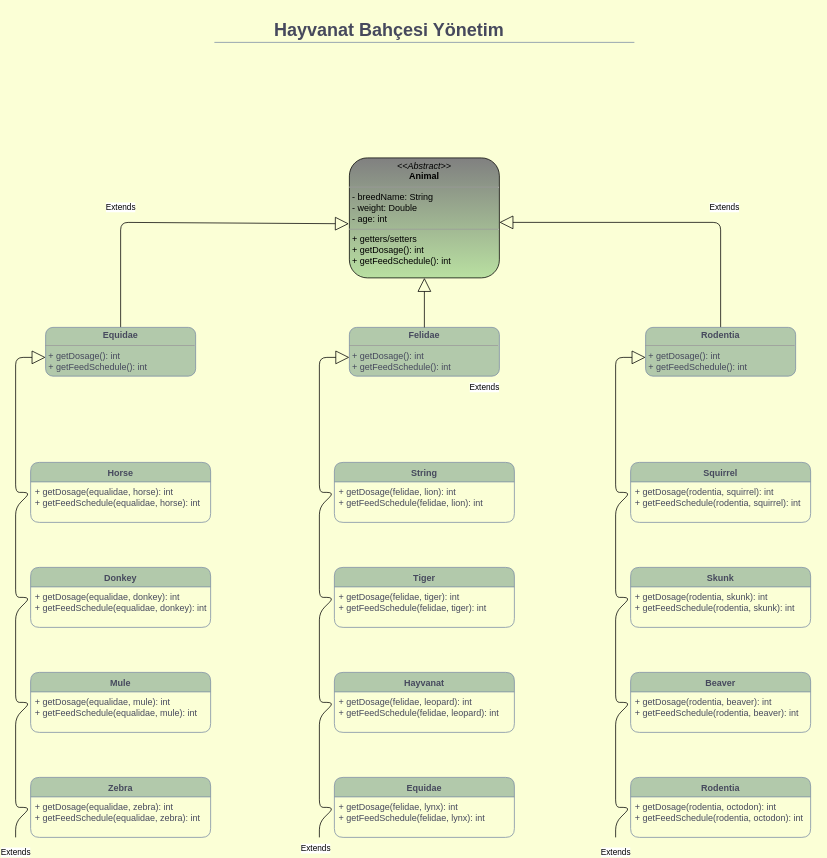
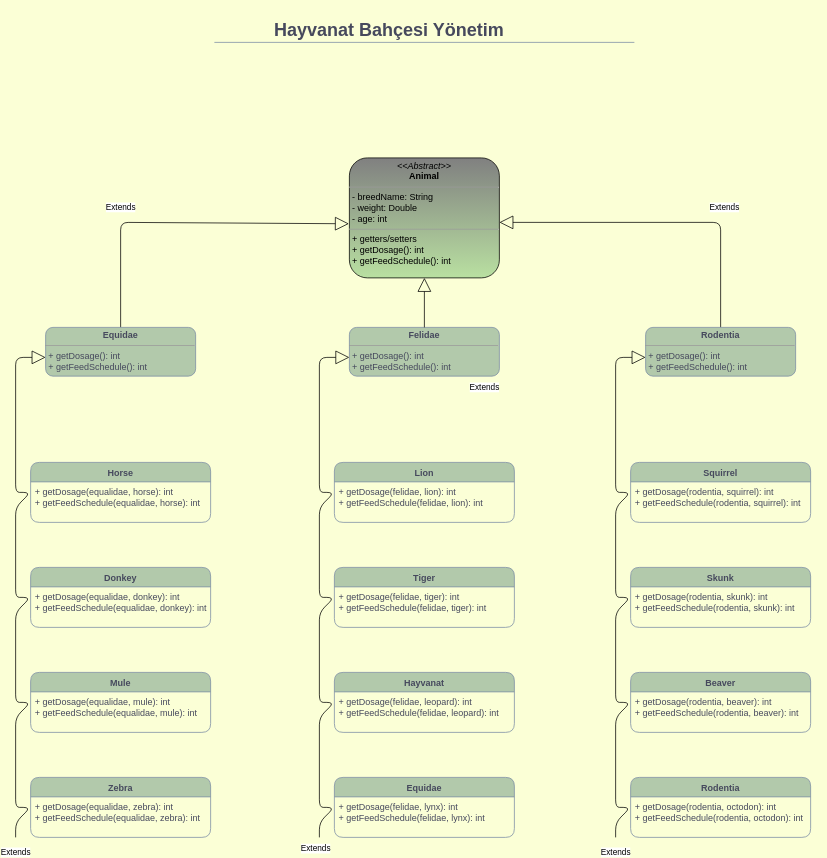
  <mxCell id="0" />
  <mxCell id="1" parent="0" />
  <mxCell id="2" value="&lt;h1&gt;Hayvanat Bahçesi Yönetim Octodon&lt;/h1&gt;" style="text;html=1;strokeColor=none;fillColor=none;spacing=5;spacingTop=-20;whiteSpace=wrap;overflow=hidden;rounded=1;fontColor=#46495D;" vertex="1" parent="1"><mxGeometry x="360" y="20" width="410" height="40" as="geometry" /></mxCell>
  <mxCell id="3" value="&lt;p style=&quot;margin:0px;margin-top:4px;text-align:center;&quot;&gt;&lt;i&gt;&amp;lt;&amp;lt;Abstract&amp;gt;&amp;gt;&lt;/i&gt;&lt;br&gt;&lt;b&gt;Animal&lt;/b&gt;&lt;/p&gt;&lt;hr size=&quot;1&quot;&gt;&lt;p style=&quot;margin:0px;margin-left:4px;&quot;&gt;- breedName: String&lt;br&gt;- weight: Double&lt;/p&gt;&lt;p style=&quot;margin:0px;margin-left:4px;&quot;&gt;- age: int&lt;/p&gt;&lt;hr size=&quot;1&quot;&gt;&lt;p style=&quot;margin:0px;margin-left:4px;&quot;&gt;+ getters/setters&lt;/p&gt;&lt;p style=&quot;margin:0px;margin-left:4px;&quot;&gt;+ getDosage(): int&lt;br&gt;+ getFeedSchedule(): int&lt;/p&gt;" style="verticalAlign=top;align=left;overflow=fill;fontSize=12;fontFamily=Helvetica;html=1;rounded=1;fillColor=#808080;strokeColor=#000000;gradientColor=#B9E0A1;" vertex="1" parent="1"><mxGeometry x="465" y="210" width="200" height="160" as="geometry" /></mxCell>
  <mxCell id="4" value="&lt;p style=&quot;margin:0px;margin-top:4px;text-align:center;&quot;&gt;&lt;b&gt;Felidae&lt;/b&gt;&lt;/p&gt;&lt;hr size=&quot;1&quot;&gt;&lt;p style=&quot;margin:0px;margin-left:4px;&quot;&gt;+ getDosage(): int&lt;br&gt;+ getFeedSchedule(): int&amp;nbsp;&lt;/p&gt;&lt;hr size=&quot;1&quot;&gt;&lt;p style=&quot;margin:0px;margin-left:4px;&quot;&gt;&lt;br&gt;&lt;/p&gt;" style="verticalAlign=top;align=left;overflow=fill;fontSize=12;fontFamily=Helvetica;html=1;rounded=1;fillColor=#B2C9AB;strokeColor=#788AA3;fontColor=#46495D;" vertex="1" parent="1"><mxGeometry x="465" y="436" width="200" height="65" as="geometry" /></mxCell>
  <mxCell id="5" value="" style="line;strokeWidth=1;fillColor=none;align=left;verticalAlign=middle;spacingTop=-1;spacingLeft=3;spacingRight=3;rotatable=0;labelPosition=right;points=[];portConstraint=eastwest;strokeColor=#788AA3;rounded=1;fontColor=#46495D;" vertex="1" parent="1"><mxGeometry x="285" y="52" width="560" height="8" as="geometry" /></mxCell>
- <mxCell id="6" value="String" style="swimlane;fontStyle=1;align=center;verticalAlign=top;childLayout=stackLayout;horizontal=1;startSize=26;horizontalStack=0;resizeParent=1;resizeParentMax=0;resizeLast=0;collapsible=1;marginBottom=0;rounded=1;fillColor=#B2C9AB;strokeColor=#788AA3;fontColor=#46495D;" vertex="1" parent="1"><mxGeometry x="445" y="616" width="240" height="80" as="geometry" /></mxCell>
+ <mxCell id="6" value="Lion" style="swimlane;fontStyle=1;align=center;verticalAlign=top;childLayout=stackLayout;horizontal=1;startSize=26;horizontalStack=0;resizeParent=1;resizeParentMax=0;resizeLast=0;collapsible=1;marginBottom=0;rounded=1;fillColor=#B2C9AB;strokeColor=#788AA3;fontColor=#46495D;" vertex="1" parent="1"><mxGeometry x="445" y="616" width="240" height="80" as="geometry" /></mxCell>
  <mxCell id="7" value="+ getDosage(felidae, lion): int&#10;+ getFeedSchedule(felidae, lion): int " style="text;strokeColor=none;fillColor=none;align=left;verticalAlign=top;spacingLeft=4;spacingRight=4;overflow=hidden;rotatable=0;points=[[0,0.5],[1,0.5]];portConstraint=eastwest;rounded=1;fontColor=#46495D;" vertex="1" parent="6"><mxGeometry y="26" width="240" height="54" as="geometry" /></mxCell>
  <mxCell id="8" value="Squirrel" style="swimlane;fontStyle=1;align=center;verticalAlign=top;childLayout=stackLayout;horizontal=1;startSize=26;horizontalStack=0;resizeParent=1;resizeParentMax=0;resizeLast=0;collapsible=1;marginBottom=0;rounded=1;fillColor=#B2C9AB;strokeColor=#788AA3;fontColor=#46495D;" vertex="1" parent="1"><mxGeometry x="840" y="616" width="240" height="80" as="geometry" /></mxCell>
  <mxCell id="9" value="+ getDosage(rodentia, squirrel): int&#10;+ getFeedSchedule(rodentia, squirrel): int " style="text;strokeColor=none;fillColor=none;align=left;verticalAlign=top;spacingLeft=4;spacingRight=4;overflow=hidden;rotatable=0;points=[[0,0.5],[1,0.5]];portConstraint=eastwest;rounded=1;fontColor=#46495D;" vertex="1" parent="8"><mxGeometry y="26" width="240" height="54" as="geometry" /></mxCell>
  <mxCell id="10" value="Horse" style="swimlane;fontStyle=1;align=center;verticalAlign=top;childLayout=stackLayout;horizontal=1;startSize=26;horizontalStack=0;resizeParent=1;resizeParentMax=0;resizeLast=0;collapsible=1;marginBottom=0;rounded=1;fillColor=#B2C9AB;strokeColor=#788AA3;fontColor=#46495D;" vertex="1" parent="1"><mxGeometry x="40" y="616" width="240" height="80" as="geometry" /></mxCell>
  <mxCell id="11" value="+ getDosage(equalidae, horse): int&#10;+ getFeedSchedule(equalidae, horse): int " style="text;strokeColor=none;fillColor=none;align=left;verticalAlign=top;spacingLeft=4;spacingRight=4;overflow=hidden;rotatable=0;points=[[0,0.5],[1,0.5]];portConstraint=eastwest;rounded=1;fontColor=#46495D;" vertex="1" parent="10"><mxGeometry y="26" width="240" height="54" as="geometry" /></mxCell>
  <mxCell id="12" value="Donkey" style="swimlane;fontStyle=1;align=center;verticalAlign=top;childLayout=stackLayout;horizontal=1;startSize=26;horizontalStack=0;resizeParent=1;resizeParentMax=0;resizeLast=0;collapsible=1;marginBottom=0;rounded=1;fillColor=#B2C9AB;strokeColor=#788AA3;fontColor=#46495D;" vertex="1" parent="1"><mxGeometry x="40" y="756" width="240" height="80" as="geometry" /></mxCell>
  <mxCell id="13" value="+ getDosage(equalidae, donkey): int&#10;+ getFeedSchedule(equalidae, donkey): int " style="text;strokeColor=none;fillColor=none;align=left;verticalAlign=top;spacingLeft=4;spacingRight=4;overflow=hidden;rotatable=0;points=[[0,0.5],[1,0.5]];portConstraint=eastwest;rounded=1;fontColor=#46495D;" vertex="1" parent="12"><mxGeometry y="26" width="240" height="54" as="geometry" /></mxCell>
  <mxCell id="14" value="Mule" style="swimlane;fontStyle=1;align=center;verticalAlign=top;childLayout=stackLayout;horizontal=1;startSize=26;horizontalStack=0;resizeParent=1;resizeParentMax=0;resizeLast=0;collapsible=1;marginBottom=0;rounded=1;fillColor=#B2C9AB;strokeColor=#788AA3;fontColor=#46495D;" vertex="1" parent="1"><mxGeometry x="40" y="896" width="240" height="80" as="geometry" /></mxCell>
  <mxCell id="15" value="+ getDosage(equalidae, mule): int&#10;+ getFeedSchedule(equalidae, mule): int " style="text;strokeColor=none;fillColor=none;align=left;verticalAlign=top;spacingLeft=4;spacingRight=4;overflow=hidden;rotatable=0;points=[[0,0.5],[1,0.5]];portConstraint=eastwest;rounded=1;fontColor=#46495D;" vertex="1" parent="14"><mxGeometry y="26" width="240" height="54" as="geometry" /></mxCell>
  <mxCell id="16" value="Zebra" style="swimlane;fontStyle=1;align=center;verticalAlign=top;childLayout=stackLayout;horizontal=1;startSize=26;horizontalStack=0;resizeParent=1;resizeParentMax=0;resizeLast=0;collapsible=1;marginBottom=0;rounded=1;fillColor=#B2C9AB;strokeColor=#788AA3;fontColor=#46495D;" vertex="1" parent="1"><mxGeometry x="40" y="1036" width="240" height="80" as="geometry" /></mxCell>
  <mxCell id="17" value="+ getDosage(equalidae, zebra): int&#10;+ getFeedSchedule(equalidae, zebra): int " style="text;strokeColor=none;fillColor=none;align=left;verticalAlign=top;spacingLeft=4;spacingRight=4;overflow=hidden;rotatable=0;points=[[0,0.5],[1,0.5]];portConstraint=eastwest;rounded=1;fontColor=#46495D;" vertex="1" parent="16"><mxGeometry y="26" width="240" height="54" as="geometry" /></mxCell>
  <mxCell id="18" value="Tiger" style="swimlane;fontStyle=1;align=center;verticalAlign=top;childLayout=stackLayout;horizontal=1;startSize=26;horizontalStack=0;resizeParent=1;resizeParentMax=0;resizeLast=0;collapsible=1;marginBottom=0;rounded=1;fillColor=#B2C9AB;strokeColor=#788AA3;fontColor=#46495D;" vertex="1" parent="1"><mxGeometry x="445" y="756" width="240" height="80" as="geometry" /></mxCell>
  <mxCell id="19" value="+ getDosage(felidae, tiger): int&#10;+ getFeedSchedule(felidae, tiger): int " style="text;strokeColor=none;fillColor=none;align=left;verticalAlign=top;spacingLeft=4;spacingRight=4;overflow=hidden;rotatable=0;points=[[0,0.5],[1,0.5]];portConstraint=eastwest;rounded=1;fontColor=#46495D;" vertex="1" parent="18"><mxGeometry y="26" width="240" height="54" as="geometry" /></mxCell>
  <mxCell id="20" value="Hayvanat" style="swimlane;fontStyle=1;align=center;verticalAlign=top;childLayout=stackLayout;horizontal=1;startSize=26;horizontalStack=0;resizeParent=1;resizeParentMax=0;resizeLast=0;collapsible=1;marginBottom=0;rounded=1;fillColor=#B2C9AB;strokeColor=#788AA3;fontColor=#46495D;" vertex="1" parent="1"><mxGeometry x="445" y="896" width="240" height="80" as="geometry" /></mxCell>
  <mxCell id="21" value="+ getDosage(felidae, leopard): int&#10;+ getFeedSchedule(felidae, leopard): int " style="text;strokeColor=none;fillColor=none;align=left;verticalAlign=top;spacingLeft=4;spacingRight=4;overflow=hidden;rotatable=0;points=[[0,0.5],[1,0.5]];portConstraint=eastwest;rounded=1;fontColor=#46495D;" vertex="1" parent="20"><mxGeometry y="26" width="240" height="54" as="geometry" /></mxCell>
  <mxCell id="22" value="Equidae" style="swimlane;fontStyle=1;align=center;verticalAlign=top;childLayout=stackLayout;horizontal=1;startSize=26;horizontalStack=0;resizeParent=1;resizeParentMax=0;resizeLast=0;collapsible=1;marginBottom=0;rounded=1;fillColor=#B2C9AB;strokeColor=#788AA3;fontColor=#46495D;" vertex="1" parent="1"><mxGeometry x="445" y="1036" width="240" height="80" as="geometry" /></mxCell>
  <mxCell id="23" value="+ getDosage(felidae, lynx): int&#10;+ getFeedSchedule(felidae, lynx): int " style="text;strokeColor=none;fillColor=none;align=left;verticalAlign=top;spacingLeft=4;spacingRight=4;overflow=hidden;rotatable=0;points=[[0,0.5],[1,0.5]];portConstraint=eastwest;rounded=1;fontColor=#46495D;" vertex="1" parent="22"><mxGeometry y="26" width="240" height="54" as="geometry" /></mxCell>
  <mxCell id="24" value="Skunk" style="swimlane;fontStyle=1;align=center;verticalAlign=top;childLayout=stackLayout;horizontal=1;startSize=26;horizontalStack=0;resizeParent=1;resizeParentMax=0;resizeLast=0;collapsible=1;marginBottom=0;rounded=1;fillColor=#B2C9AB;strokeColor=#788AA3;fontColor=#46495D;" vertex="1" parent="1"><mxGeometry x="840" y="756" width="240" height="80" as="geometry" /></mxCell>
  <mxCell id="25" value="+ getDosage(rodentia, skunk): int&#10;+ getFeedSchedule(rodentia, skunk): int " style="text;strokeColor=none;fillColor=none;align=left;verticalAlign=top;spacingLeft=4;spacingRight=4;overflow=hidden;rotatable=0;points=[[0,0.5],[1,0.5]];portConstraint=eastwest;rounded=1;fontColor=#46495D;" vertex="1" parent="24"><mxGeometry y="26" width="240" height="54" as="geometry" /></mxCell>
  <mxCell id="26" value="Beaver" style="swimlane;fontStyle=1;align=center;verticalAlign=top;childLayout=stackLayout;horizontal=1;startSize=26;horizontalStack=0;resizeParent=1;resizeParentMax=0;resizeLast=0;collapsible=1;marginBottom=0;rounded=1;fillColor=#B2C9AB;strokeColor=#788AA3;fontColor=#46495D;" vertex="1" parent="1"><mxGeometry x="840" y="896" width="240" height="80" as="geometry" /></mxCell>
  <mxCell id="27" value="+ getDosage(rodentia, beaver): int&#10;+ getFeedSchedule(rodentia, beaver): int " style="text;strokeColor=none;fillColor=none;align=left;verticalAlign=top;spacingLeft=4;spacingRight=4;overflow=hidden;rotatable=0;points=[[0,0.5],[1,0.5]];portConstraint=eastwest;rounded=1;fontColor=#46495D;" vertex="1" parent="26"><mxGeometry y="26" width="240" height="54" as="geometry" /></mxCell>
  <mxCell id="28" value="Rodentia" style="swimlane;fontStyle=1;align=center;verticalAlign=top;childLayout=stackLayout;horizontal=1;startSize=26;horizontalStack=0;resizeParent=1;resizeParentMax=0;resizeLast=0;collapsible=1;marginBottom=0;rounded=1;fillColor=#B2C9AB;strokeColor=#788AA3;fontColor=#46495D;" vertex="1" parent="1"><mxGeometry x="840" y="1036" width="240" height="80" as="geometry" /></mxCell>
  <mxCell id="29" value="+ getDosage(rodentia, octodon): int&#10;+ getFeedSchedule(rodentia, octodon): int " style="text;strokeColor=none;fillColor=none;align=left;verticalAlign=top;spacingLeft=4;spacingRight=4;overflow=hidden;rotatable=0;points=[[0,0.5],[1,0.5]];portConstraint=eastwest;rounded=1;fontColor=#46495D;" vertex="1" parent="28"><mxGeometry y="26" width="240" height="54" as="geometry" /></mxCell>
  <mxCell id="30" value="Extends" style="endArrow=block;endSize=16;endFill=0;html=1;rounded=1;elbow=vertical;exitX=0.5;exitY=0;exitDx=0;exitDy=0;entryX=-0.003;entryY=0.549;entryDx=0;entryDy=0;entryPerimeter=0;" edge="1" parent="1" source="33" target="3"><mxGeometry x="-0.37" y="20" width="160" relative="1" as="geometry"><mxPoint x="120" y="336.5" as="sourcePoint" /><mxPoint x="300" y="196" as="targetPoint" /><Array as="points"><mxPoint x="160" y="296" /></Array><mxPoint as="offset" /></mxGeometry></mxCell>
  <mxCell id="31" value="Extends" style="endArrow=block;endSize=16;endFill=0;html=1;elbow=vertical;exitX=0.5;exitY=0;exitDx=0;exitDy=0;rounded=1;" edge="1" parent="1" source="34"><mxGeometry x="-0.356" y="-21" width="160" relative="1" as="geometry"><mxPoint x="680" y="316" as="sourcePoint" /><mxPoint x="665" y="296" as="targetPoint" /><Array as="points"><mxPoint x="960" y="296" /></Array><mxPoint x="5" y="1" as="offset" /></mxGeometry></mxCell>
  <mxCell id="32" value="Extends" style="endArrow=block;endSize=16;endFill=0;html=1;rounded=0;elbow=vertical;entryX=0.5;entryY=1;entryDx=0;entryDy=0;exitX=0.5;exitY=0;exitDx=0;exitDy=0;" edge="1" parent="1" source="4" target="3"><mxGeometry x="-1" y="-113" width="160" relative="1" as="geometry"><mxPoint x="385" y="471.25" as="sourcePoint" /><mxPoint x="555" y="280.75" as="targetPoint" /><Array as="points" /><mxPoint x="-33" y="80" as="offset" /></mxGeometry></mxCell>
  <mxCell id="33" value="&lt;p style=&quot;margin:0px;margin-top:4px;text-align:center;&quot;&gt;&lt;b&gt;Equidae&lt;/b&gt;&lt;/p&gt;&lt;hr size=&quot;1&quot;&gt;&lt;p style=&quot;margin:0px;margin-left:4px;&quot;&gt;+ getDosage(): int&lt;br&gt;+ getFeedSchedule(): int&amp;nbsp;&lt;/p&gt;&lt;hr size=&quot;1&quot;&gt;&lt;p style=&quot;margin:0px;margin-left:4px;&quot;&gt;&lt;br&gt;&lt;/p&gt;" style="verticalAlign=top;align=left;overflow=fill;fontSize=12;fontFamily=Helvetica;html=1;rounded=1;fillColor=#B2C9AB;strokeColor=#788AA3;fontColor=#46495D;" vertex="1" parent="1"><mxGeometry x="60" y="436" width="200" height="65" as="geometry" /></mxCell>
  <mxCell id="34" value="&lt;p style=&quot;margin:0px;margin-top:4px;text-align:center;&quot;&gt;&lt;b&gt;Rodentia&lt;/b&gt;&lt;/p&gt;&lt;hr size=&quot;1&quot;&gt;&lt;p style=&quot;margin:0px;margin-left:4px;&quot;&gt;+ getDosage(): int&lt;br&gt;+ getFeedSchedule(): int&amp;nbsp;&lt;/p&gt;&lt;hr size=&quot;1&quot;&gt;&lt;p style=&quot;margin:0px;margin-left:4px;&quot;&gt;&lt;br&gt;&lt;/p&gt;" style="verticalAlign=top;align=left;overflow=fill;fontSize=12;fontFamily=Helvetica;html=1;rounded=1;fillColor=#B2C9AB;strokeColor=#788AA3;fontColor=#46495D;" vertex="1" parent="1"><mxGeometry x="860" y="436" width="200" height="65" as="geometry" /></mxCell>
  <mxCell id="35" value="Extends" style="endArrow=block;endSize=16;endFill=0;html=1;rounded=1;elbow=vertical;" edge="1" parent="1"><mxGeometry x="-1" y="-20" width="160" relative="1" as="geometry"><mxPoint x="20" y="1116" as="sourcePoint" /><mxPoint x="60" y="476" as="targetPoint" /><Array as="points"><mxPoint x="20" y="1096" /><mxPoint x="40" y="1076" /><mxPoint x="20" y="1076" /><mxPoint x="20" y="956" /><mxPoint x="40" y="936" /><mxPoint x="20" y="936" /><mxPoint x="20" y="816" /><mxPoint x="40" y="796" /><mxPoint x="20" y="796" /><mxPoint x="20" y="676" /><mxPoint x="40" y="656" /><mxPoint x="20" y="656" /><mxPoint x="20" y="476" /></Array><mxPoint x="-20" y="20" as="offset" /></mxGeometry></mxCell>
  <mxCell id="36" value="Extends" style="endArrow=block;endSize=16;endFill=0;html=1;rounded=1;elbow=vertical;" edge="1" parent="1"><mxGeometry x="-1" y="16" width="160" relative="1" as="geometry"><mxPoint x="425" y="1116" as="sourcePoint" /><mxPoint x="465" y="476" as="targetPoint" /><Array as="points"><mxPoint x="425" y="1096" /><mxPoint x="445" y="1076" /><mxPoint x="425" y="1076" /><mxPoint x="425" y="956" /><mxPoint x="445" y="936" /><mxPoint x="425" y="936" /><mxPoint x="425" y="816" /><mxPoint x="445" y="796" /><mxPoint x="425" y="796" /><mxPoint x="425" y="676" /><mxPoint x="445" y="656" /><mxPoint x="425" y="656" /><mxPoint x="425" y="476" /></Array><mxPoint x="11" y="15" as="offset" /></mxGeometry></mxCell>
  <mxCell id="37" value="Extends" style="endArrow=block;endSize=16;endFill=0;html=1;rounded=1;elbow=vertical;" edge="1" parent="1"><mxGeometry x="-1" y="-20" width="160" relative="1" as="geometry"><mxPoint x="820" y="1116" as="sourcePoint" /><mxPoint x="860" y="476" as="targetPoint" /><Array as="points"><mxPoint x="820" y="1096" /><mxPoint x="840" y="1076" /><mxPoint x="820" y="1076" /><mxPoint x="820" y="956" /><mxPoint x="840" y="936" /><mxPoint x="820" y="936" /><mxPoint x="820" y="816" /><mxPoint x="840" y="796" /><mxPoint x="820" y="796" /><mxPoint x="820" y="676" /><mxPoint x="840" y="656" /><mxPoint x="820" y="656" /><mxPoint x="820" y="476" /></Array><mxPoint x="-20" y="20" as="offset" /></mxGeometry></mxCell>
